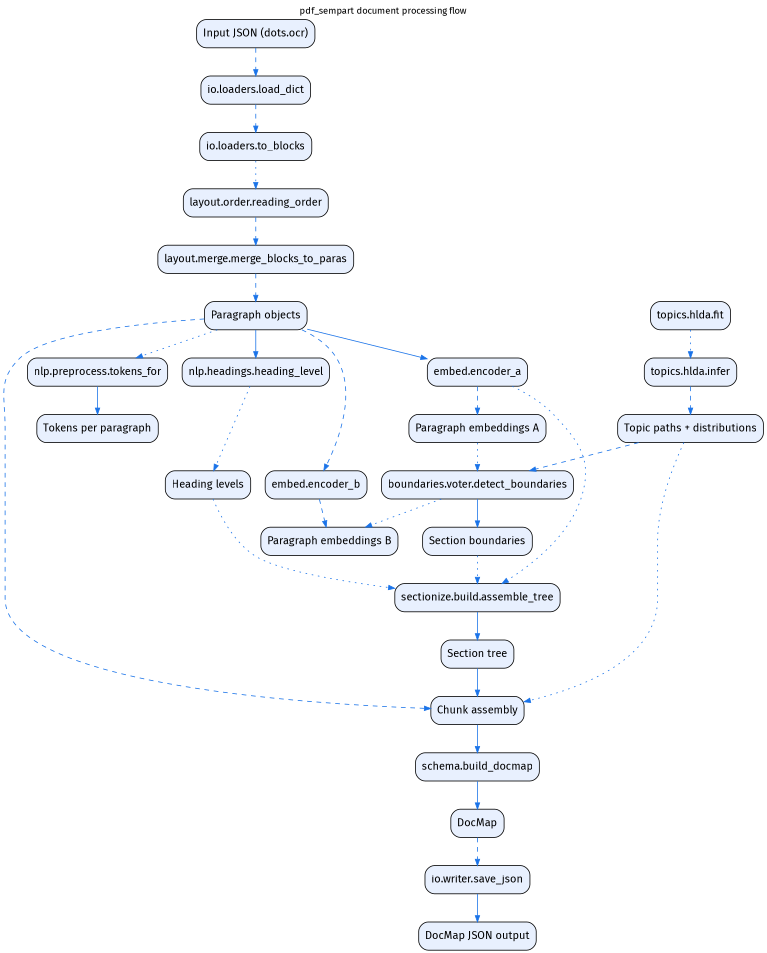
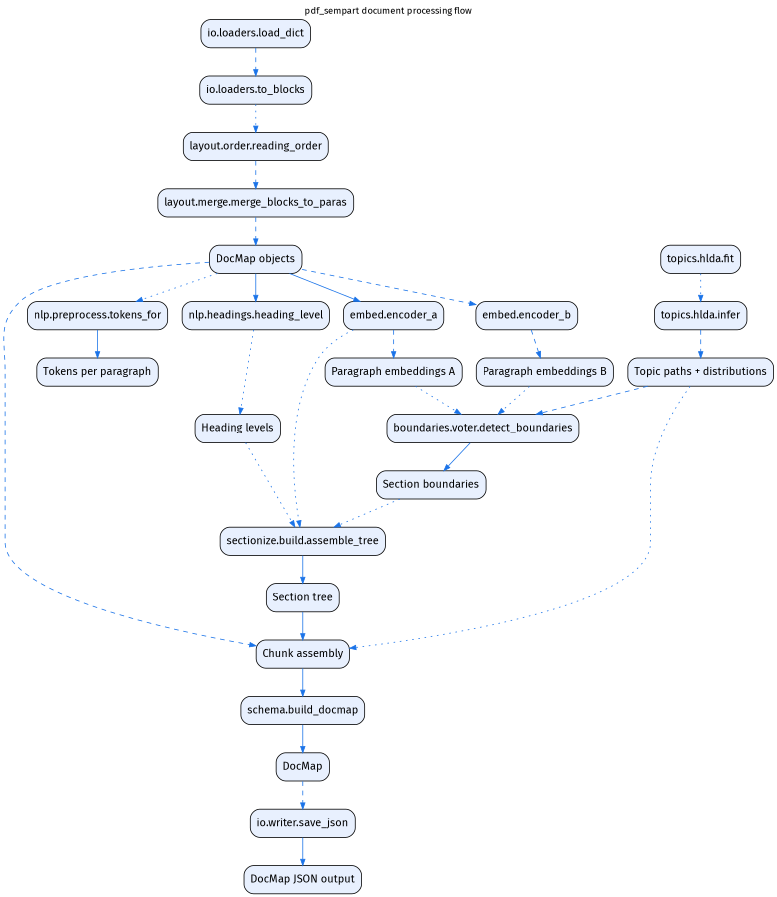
  digraph {
    fontname="Fira Sans"
    fontsize=12
    label="pdf_sempart document processing flow"
    labelloc=t
    rankdir=TB
    node [fillcolor="#e8f0fe" fontname="Fira Sans" shape=box style="rounded,filled"]
    edge [arrowsize=0.8 color="#1a73e8" fontname="Fira Sans" style=dashed]
-   "Input JSON (dots.ocr)"
    "io.loaders.load_dict"
    "io.loaders.to_blocks"
    "layout.order.reading_order"
    "layout.merge.merge_blocks_to_paras"
-   "Paragraph objects"
+   "Paragraph objects" [label="DocMap objects"]
    "embed.encoder_a"
    "embed.encoder_b"
    "nlp.preprocess.tokens_for"
    "nlp.headings.heading_level"
    "Chunk assembly"
    "sectionize.build.assemble_tree"
    "Paragraph embeddings A"
    "Paragraph embeddings B"
    "Tokens per paragraph"
    "Heading levels"
    "Section tree"
    "schema.build_docmap"
    "boundaries.voter.detect_boundaries"
    "Section boundaries"
    "topics.hlda.fit"
    "topics.hlda.infer"
    "Topic paths + distributions"
    DocMap
    "io.writer.save_json"
    "DocMap JSON output"
-   "Input JSON (dots.ocr)" -> "io.loaders.load_dict"
    "io.loaders.load_dict" -> "io.loaders.to_blocks"
    "io.loaders.to_blocks" -> "layout.order.reading_order" [style=dotted]
    "layout.order.reading_order" -> "layout.merge.merge_blocks_to_paras"
    "layout.merge.merge_blocks_to_paras" -> "Paragraph objects"
    "Paragraph objects" -> "embed.encoder_a" [style=solid]
    "Paragraph objects" -> "embed.encoder_b"
    "Paragraph objects" -> "nlp.preprocess.tokens_for" [style=dotted]
    "Paragraph objects" -> "nlp.headings.heading_level" [style=solid]
    "Paragraph objects" -> "Chunk assembly"
    "embed.encoder_a" -> "sectionize.build.assemble_tree" [style=dotted]
    "embed.encoder_a" -> "Paragraph embeddings A"
    "embed.encoder_b" -> "Paragraph embeddings B"
    "nlp.preprocess.tokens_for" -> "Tokens per paragraph" [style=solid]
    "nlp.headings.heading_level" -> "Heading levels" [style=dotted]
    "Chunk assembly" -> "schema.build_docmap" [style=solid]
    "sectionize.build.assemble_tree" -> "Section tree" [style=solid]
    "Paragraph embeddings A" -> "boundaries.voter.detect_boundaries" [style=dotted]
-   "boundaries.voter.detect_boundaries" -> "Paragraph embeddings B" [style=dotted]
+   "Paragraph embeddings B" -> "boundaries.voter.detect_boundaries" [style=dotted]
    "Heading levels" -> "sectionize.build.assemble_tree" [style=dotted]
    "Section tree" -> "Chunk assembly" [style=solid]
    "schema.build_docmap" -> DocMap [style=solid]
    "boundaries.voter.detect_boundaries" -> "Section boundaries" [style=solid]
    "Section boundaries" -> "sectionize.build.assemble_tree" [style=dotted]
    "topics.hlda.fit" -> "topics.hlda.infer" [style=dotted]
    "topics.hlda.infer" -> "Topic paths + distributions"
    "Topic paths + distributions" -> "Chunk assembly" [style=dotted]
    "Topic paths + distributions" -> "boundaries.voter.detect_boundaries"
    DocMap -> "io.writer.save_json"
    "io.writer.save_json" -> "DocMap JSON output" [style=solid]
  }
